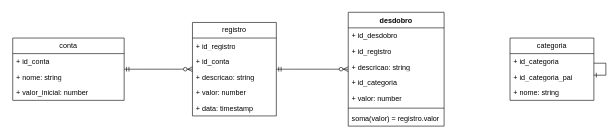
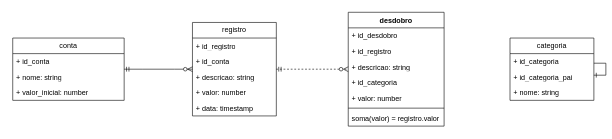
  <mxCell id="0" />
  <mxCell id="1" parent="0" />
  <mxCell id="2" value="conta" style="swimlane;fontStyle=0;childLayout=stackLayout;horizontal=1;startSize=26;fillColor=none;horizontalStack=0;resizeParent=1;resizeParentMax=0;resizeLast=0;collapsible=1;marginBottom=0;whiteSpace=wrap;html=1;" vertex="1" parent="1"><mxGeometry x="20" y="63" width="186" height="104" as="geometry" /></mxCell>
  <mxCell id="3" value="+ id_conta" style="text;strokeColor=none;fillColor=none;align=left;verticalAlign=top;spacingLeft=4;spacingRight=4;overflow=hidden;rotatable=0;points=[[0,0.5],[1,0.5]];portConstraint=eastwest;whiteSpace=wrap;html=1;" vertex="1" parent="2"><mxGeometry y="26" width="186" height="26" as="geometry" /></mxCell>
  <mxCell id="4" value="+ nome: string" style="text;strokeColor=none;fillColor=none;align=left;verticalAlign=top;spacingLeft=4;spacingRight=4;overflow=hidden;rotatable=0;points=[[0,0.5],[1,0.5]];portConstraint=eastwest;whiteSpace=wrap;html=1;" vertex="1" parent="2"><mxGeometry y="52" width="186" height="26" as="geometry" /></mxCell>
  <mxCell id="5" value="+ valor_inicial: number" style="text;strokeColor=none;fillColor=none;align=left;verticalAlign=top;spacingLeft=4;spacingRight=4;overflow=hidden;rotatable=0;points=[[0,0.5],[1,0.5]];portConstraint=eastwest;whiteSpace=wrap;html=1;" vertex="1" parent="2"><mxGeometry y="78" width="186" height="26" as="geometry" /></mxCell>
  <mxCell id="6" value="registro" style="swimlane;fontStyle=0;childLayout=stackLayout;horizontal=1;startSize=26;fillColor=none;horizontalStack=0;resizeParent=1;resizeParentMax=0;resizeLast=0;collapsible=1;marginBottom=0;whiteSpace=wrap;html=1;" vertex="1" parent="1"><mxGeometry x="320" y="37" width="140" height="156" as="geometry" /></mxCell>
  <mxCell id="7" value="+ id_registro" style="text;strokeColor=none;fillColor=none;align=left;verticalAlign=top;spacingLeft=4;spacingRight=4;overflow=hidden;rotatable=0;points=[[0,0.5],[1,0.5]];portConstraint=eastwest;whiteSpace=wrap;html=1;" vertex="1" parent="6"><mxGeometry y="26" width="140" height="26" as="geometry" /></mxCell>
  <mxCell id="8" value="+ id_conta" style="text;strokeColor=none;fillColor=none;align=left;verticalAlign=top;spacingLeft=4;spacingRight=4;overflow=hidden;rotatable=0;points=[[0,0.5],[1,0.5]];portConstraint=eastwest;whiteSpace=wrap;html=1;" vertex="1" parent="6"><mxGeometry y="52" width="140" height="26" as="geometry" /></mxCell>
  <mxCell id="9" value="+ descricao: string" style="text;strokeColor=none;fillColor=none;align=left;verticalAlign=top;spacingLeft=4;spacingRight=4;overflow=hidden;rotatable=0;points=[[0,0.5],[1,0.5]];portConstraint=eastwest;whiteSpace=wrap;html=1;" vertex="1" parent="6"><mxGeometry y="78" width="140" height="26" as="geometry" /></mxCell>
  <mxCell id="10" value="+ valor: number" style="text;strokeColor=none;fillColor=none;align=left;verticalAlign=top;spacingLeft=4;spacingRight=4;overflow=hidden;rotatable=0;points=[[0,0.5],[1,0.5]];portConstraint=eastwest;whiteSpace=wrap;html=1;" vertex="1" parent="6"><mxGeometry y="104" width="140" height="26" as="geometry" /></mxCell>
  <mxCell id="11" value="+ data: timestamp" style="text;strokeColor=none;fillColor=none;align=left;verticalAlign=top;spacingLeft=4;spacingRight=4;overflow=hidden;rotatable=0;points=[[0,0.5],[1,0.5]];portConstraint=eastwest;whiteSpace=wrap;html=1;" vertex="1" parent="6"><mxGeometry y="130" width="140" height="26" as="geometry" /></mxCell>
  <mxCell id="12" value="desdobro" style="swimlane;fontStyle=1;align=center;verticalAlign=top;childLayout=stackLayout;horizontal=1;startSize=26;horizontalStack=0;resizeParent=1;resizeParentMax=0;resizeLast=0;collapsible=1;marginBottom=0;whiteSpace=wrap;html=1;" vertex="1" parent="1"><mxGeometry x="580" y="20" width="160" height="190" as="geometry" /></mxCell>
  <mxCell id="13" value="+ id_desdobro" style="text;strokeColor=none;fillColor=none;align=left;verticalAlign=top;spacingLeft=4;spacingRight=4;overflow=hidden;rotatable=0;points=[[0,0.5],[1,0.5]];portConstraint=eastwest;whiteSpace=wrap;html=1;" vertex="1" parent="12"><mxGeometry y="26" width="160" height="26" as="geometry" /></mxCell>
  <mxCell id="14" value="+ id_registro" style="text;strokeColor=none;fillColor=none;align=left;verticalAlign=top;spacingLeft=4;spacingRight=4;overflow=hidden;rotatable=0;points=[[0,0.5],[1,0.5]];portConstraint=eastwest;whiteSpace=wrap;html=1;" vertex="1" parent="12"><mxGeometry y="52" width="160" height="26" as="geometry" /></mxCell>
  <mxCell id="15" value="+ descricao: string" style="text;strokeColor=none;fillColor=none;align=left;verticalAlign=top;spacingLeft=4;spacingRight=4;overflow=hidden;rotatable=0;points=[[0,0.5],[1,0.5]];portConstraint=eastwest;whiteSpace=wrap;html=1;" vertex="1" parent="12"><mxGeometry y="78" width="160" height="26" as="geometry" /></mxCell>
  <mxCell id="16" value="+ id_categoria" style="text;strokeColor=none;fillColor=none;align=left;verticalAlign=top;spacingLeft=4;spacingRight=4;overflow=hidden;rotatable=0;points=[[0,0.5],[1,0.5]];portConstraint=eastwest;whiteSpace=wrap;html=1;" vertex="1" parent="12"><mxGeometry y="104" width="160" height="26" as="geometry" /></mxCell>
  <mxCell id="17" value="+ valor: number" style="text;strokeColor=none;fillColor=none;align=left;verticalAlign=top;spacingLeft=4;spacingRight=4;overflow=hidden;rotatable=0;points=[[0,0.5],[1,0.5]];portConstraint=eastwest;whiteSpace=wrap;html=1;" vertex="1" parent="12"><mxGeometry y="130" width="160" height="26" as="geometry" /></mxCell>
  <mxCell id="18" value="" style="line;strokeWidth=1;fillColor=none;align=left;verticalAlign=middle;spacingTop=-1;spacingLeft=3;spacingRight=3;rotatable=0;labelPosition=right;points=[];portConstraint=eastwest;strokeColor=inherit;" vertex="1" parent="12"><mxGeometry y="156" width="160" height="8" as="geometry" /></mxCell>
  <mxCell id="19" value="soma(valor) = registro.valor" style="text;strokeColor=none;fillColor=none;align=left;verticalAlign=top;spacingLeft=4;spacingRight=4;overflow=hidden;rotatable=0;points=[[0,0.5],[1,0.5]];portConstraint=eastwest;whiteSpace=wrap;html=1;" vertex="1" parent="12"><mxGeometry y="164" width="160" height="26" as="geometry" /></mxCell>
  <mxCell id="20" value="categoria" style="swimlane;fontStyle=0;childLayout=stackLayout;horizontal=1;startSize=26;fillColor=none;horizontalStack=0;resizeParent=1;resizeParentMax=0;resizeLast=0;collapsible=1;marginBottom=0;whiteSpace=wrap;html=1;" vertex="1" parent="1"><mxGeometry x="850" y="63" width="140" height="104" as="geometry" /></mxCell>
  <mxCell id="21" value="+ id_categoria" style="text;strokeColor=none;fillColor=none;align=left;verticalAlign=top;spacingLeft=4;spacingRight=4;overflow=hidden;rotatable=0;points=[[0,0.5],[1,0.5]];portConstraint=eastwest;whiteSpace=wrap;html=1;" vertex="1" parent="20"><mxGeometry y="26" width="140" height="26" as="geometry" /></mxCell>
  <mxCell id="22" value="+ id_categoria_pai" style="text;strokeColor=none;fillColor=none;align=left;verticalAlign=top;spacingLeft=4;spacingRight=4;overflow=hidden;rotatable=0;points=[[0,0.5],[1,0.5]];portConstraint=eastwest;whiteSpace=wrap;html=1;" vertex="1" parent="20"><mxGeometry y="52" width="140" height="26" as="geometry" /></mxCell>
  <mxCell id="23" value="+ nome: string" style="text;strokeColor=none;fillColor=none;align=left;verticalAlign=top;spacingLeft=4;spacingRight=4;overflow=hidden;rotatable=0;points=[[0,0.5],[1,0.5]];portConstraint=eastwest;whiteSpace=wrap;html=1;" vertex="1" parent="20"><mxGeometry y="78" width="140" height="26" as="geometry" /></mxCell>
- <mxCell id="24" value="" style="edgeStyle=entityRelationEdgeStyle;fontSize=12;html=1;endArrow=ERzeroToMany;startArrow=ERmandOne;rounded=0;" edge="1" parent="1" source="6" target="12"><mxGeometry width="100" height="100" relative="1" as="geometry"><mxPoint x="330" y="387" as="sourcePoint" /><mxPoint x="430" y="287" as="targetPoint" /></mxGeometry></mxCell>
+ <mxCell id="24" value="" style="edgeStyle=entityRelationEdgeStyle;fontSize=12;html=1;endArrow=ERzeroToMany;startArrow=ERmandOne;rounded=0;dashed=1;" edge="1" parent="1" source="6" target="12"><mxGeometry width="100" height="100" relative="1" as="geometry"><mxPoint x="330" y="387" as="sourcePoint" /><mxPoint x="430" y="287" as="targetPoint" /></mxGeometry></mxCell>
  <mxCell id="25" value="" style="edgeStyle=entityRelationEdgeStyle;fontSize=12;html=1;endArrow=ERzeroToMany;startArrow=ERmandOne;rounded=0;" edge="1" parent="1" source="2" target="6"><mxGeometry width="100" height="100" relative="1" as="geometry"><mxPoint x="460" y="125" as="sourcePoint" /><mxPoint x="590" y="125" as="targetPoint" /></mxGeometry></mxCell>
  <mxCell id="26" value="" style="edgeStyle=entityRelationEdgeStyle;fontSize=12;html=1;endArrow=ERone;endFill=1;rounded=0;" edge="1" parent="1" source="20" target="20"><mxGeometry width="100" height="100" relative="1" as="geometry"><mxPoint x="490" y="377" as="sourcePoint" /><mxPoint x="590" y="277" as="targetPoint" /></mxGeometry></mxCell>
